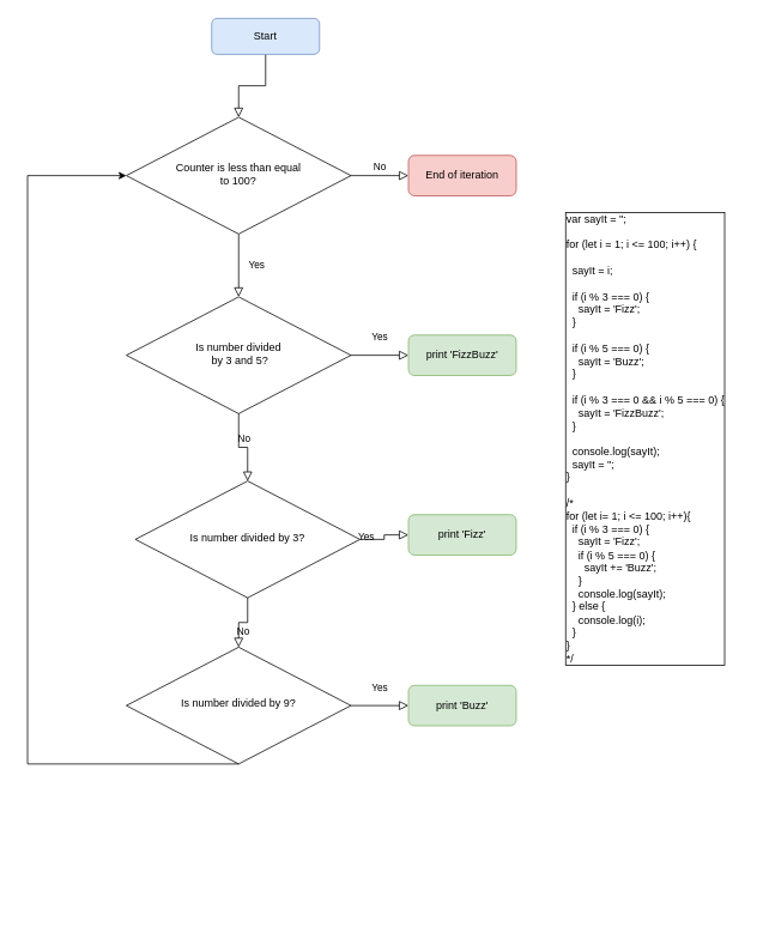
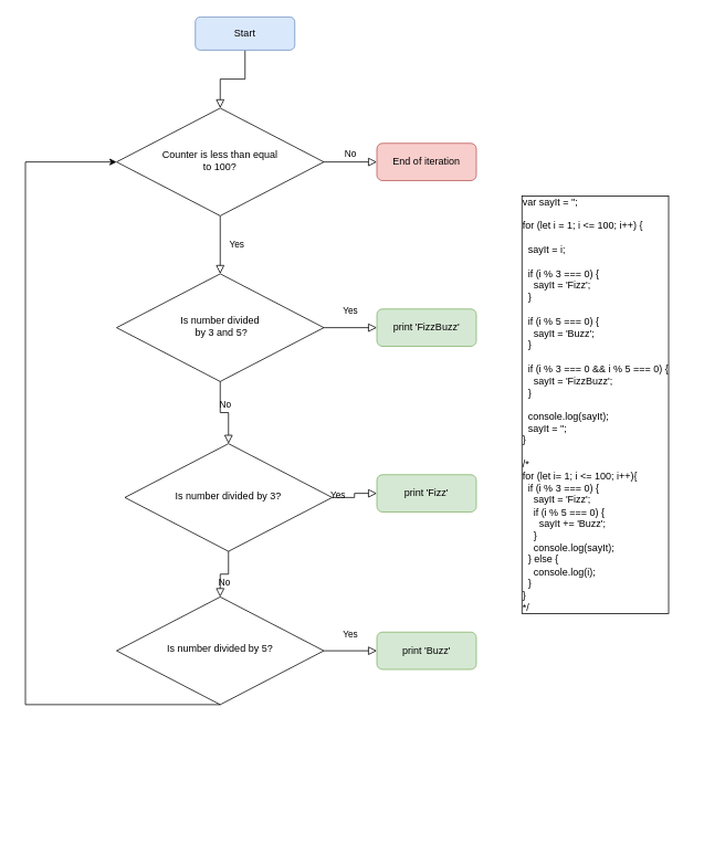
  <mxCell id="0" />
  <mxCell id="1" parent="0" />
  <mxCell id="2" value="" style="rounded=0;html=1;jettySize=auto;orthogonalLoop=1;fontSize=11;endArrow=block;endFill=0;endSize=8;strokeWidth=1;shadow=0;labelBackgroundColor=none;edgeStyle=orthogonalEdgeStyle;" parent="1" source="3" target="6" edge="1"><mxGeometry relative="1" as="geometry" /></mxCell>
  <mxCell id="3" value="Start" style="rounded=1;whiteSpace=wrap;html=1;fontSize=12;glass=0;strokeWidth=1;shadow=0;fillColor=#dae8fc;strokeColor=#6c8ebf;" parent="1" vertex="1"><mxGeometry x="235" y="20" width="120" height="40" as="geometry" /></mxCell>
  <mxCell id="4" value="Yes" style="rounded=0;html=1;jettySize=auto;orthogonalLoop=1;fontSize=11;endArrow=block;endFill=0;endSize=8;strokeWidth=1;shadow=0;labelBackgroundColor=none;edgeStyle=orthogonalEdgeStyle;exitX=0.5;exitY=1;exitDx=0;exitDy=0;" parent="1" source="6" target="8" edge="1"><mxGeometry y="20" relative="1" as="geometry"><mxPoint as="offset" /><mxPoint x="70" y="460" as="sourcePoint" /><mxPoint x="265" y="330" as="targetPoint" /><Array as="points" /></mxGeometry></mxCell>
  <mxCell id="5" value="No" style="edgeStyle=orthogonalEdgeStyle;rounded=0;html=1;jettySize=auto;orthogonalLoop=1;fontSize=11;endArrow=block;endFill=0;endSize=8;strokeWidth=1;shadow=0;labelBackgroundColor=none;" parent="1" source="6" target="7" edge="1"><mxGeometry y="10" relative="1" as="geometry"><mxPoint as="offset" /></mxGeometry></mxCell>
  <mxCell id="6" value="Counter is less than equal&lt;br&gt;to 100?" style="rhombus;whiteSpace=wrap;html=1;shadow=0;fontFamily=Helvetica;fontSize=12;align=center;strokeWidth=1;spacing=6;spacingTop=-4;" parent="1" vertex="1"><mxGeometry x="140" y="130" width="250" height="130" as="geometry" /></mxCell>
  <mxCell id="7" value="End of iteration" style="rounded=1;whiteSpace=wrap;html=1;fontSize=12;glass=0;strokeWidth=1;shadow=0;fillColor=#f8cecc;strokeColor=#b85450;" parent="1" vertex="1"><mxGeometry x="454" y="172.5" width="120" height="45" as="geometry" /></mxCell>
  <mxCell id="8" value="Is number divided&lt;br&gt;&amp;nbsp;by 3 and 5?" style="rhombus;whiteSpace=wrap;html=1;shadow=0;fontFamily=Helvetica;fontSize=12;align=center;strokeWidth=1;spacing=6;spacingTop=-4;" vertex="1" parent="1"><mxGeometry x="140" y="330" width="250" height="130" as="geometry" /></mxCell>
  <mxCell id="9" value="&lt;div style=&quot;font-size: 12px;&quot;&gt;var sayIt = '';&lt;/div&gt;&lt;div style=&quot;font-size: 12px;&quot;&gt;&lt;br style=&quot;font-size: 12px;&quot;&gt;&lt;/div&gt;&lt;div style=&quot;font-size: 12px;&quot;&gt;for (let i = 1; i &amp;lt;= 100; i++) {&lt;/div&gt;&lt;div style=&quot;font-size: 12px;&quot;&gt;&amp;nbsp;&amp;nbsp;&lt;/div&gt;&lt;div style=&quot;font-size: 12px;&quot;&gt;&amp;nbsp; sayIt = i;&lt;/div&gt;&lt;div style=&quot;font-size: 12px;&quot;&gt;&amp;nbsp;&amp;nbsp;&lt;/div&gt;&lt;div style=&quot;font-size: 12px;&quot;&gt;&amp;nbsp; if (i % 3 === 0) {&lt;/div&gt;&lt;div style=&quot;font-size: 12px;&quot;&gt;&amp;nbsp; &amp;nbsp; sayIt = 'Fizz';&lt;/div&gt;&lt;div style=&quot;font-size: 12px;&quot;&gt;&amp;nbsp; }&lt;/div&gt;&lt;div style=&quot;font-size: 12px;&quot;&gt;&lt;br style=&quot;font-size: 12px;&quot;&gt;&lt;/div&gt;&lt;div style=&quot;font-size: 12px;&quot;&gt;&amp;nbsp; if (i % 5 === 0) {&lt;/div&gt;&lt;div style=&quot;font-size: 12px;&quot;&gt;&amp;nbsp; &amp;nbsp; sayIt = 'Buzz';&lt;/div&gt;&lt;div style=&quot;font-size: 12px;&quot;&gt;&amp;nbsp; }&lt;/div&gt;&lt;div style=&quot;font-size: 12px;&quot;&gt;&lt;br style=&quot;font-size: 12px;&quot;&gt;&lt;/div&gt;&lt;div style=&quot;font-size: 12px;&quot;&gt;&amp;nbsp; if (i % 3 === 0 &amp;amp;&amp;amp; i % 5 === 0) {&lt;/div&gt;&lt;div style=&quot;font-size: 12px;&quot;&gt;&amp;nbsp; &amp;nbsp; sayIt = 'FizzBuzz';&lt;/div&gt;&lt;div style=&quot;font-size: 12px;&quot;&gt;&amp;nbsp; }&lt;/div&gt;&lt;div style=&quot;font-size: 12px;&quot;&gt;&amp;nbsp;&amp;nbsp;&lt;/div&gt;&lt;div style=&quot;font-size: 12px;&quot;&gt;&amp;nbsp; console.log(sayIt);&lt;/div&gt;&lt;div style=&quot;font-size: 12px;&quot;&gt;&amp;nbsp; sayIt = '';&lt;/div&gt;&lt;div style=&quot;font-size: 12px;&quot;&gt;}&lt;/div&gt;&lt;div style=&quot;font-size: 12px;&quot;&gt;&lt;br style=&quot;font-size: 12px;&quot;&gt;&lt;/div&gt;&lt;div style=&quot;font-size: 12px;&quot;&gt;/*&lt;/div&gt;&lt;div style=&quot;font-size: 12px;&quot;&gt;for (let i= 1; i &amp;lt;= 100; i++){&lt;/div&gt;&lt;div style=&quot;font-size: 12px;&quot;&gt;&amp;nbsp; if (i % 3 === 0) {&lt;/div&gt;&lt;div style=&quot;font-size: 12px;&quot;&gt;&amp;nbsp; &amp;nbsp; sayIt = 'Fizz';&lt;/div&gt;&lt;div style=&quot;font-size: 12px;&quot;&gt;&amp;nbsp; &amp;nbsp; if (i % 5 === 0) {&lt;/div&gt;&lt;div style=&quot;font-size: 12px;&quot;&gt;&amp;nbsp; &amp;nbsp; &amp;nbsp; sayIt += 'Buzz';&lt;/div&gt;&lt;div style=&quot;font-size: 12px;&quot;&gt;&amp;nbsp; &amp;nbsp; }&lt;/div&gt;&lt;div style=&quot;font-size: 12px;&quot;&gt;&amp;nbsp; &amp;nbsp; console.log(sayIt);&lt;/div&gt;&lt;div style=&quot;font-size: 12px;&quot;&gt;&amp;nbsp; } else {&lt;/div&gt;&lt;div style=&quot;font-size: 12px;&quot;&gt;&amp;nbsp; &amp;nbsp; console.log(i);&lt;/div&gt;&lt;div style=&quot;font-size: 12px;&quot;&gt;&amp;nbsp; }&lt;/div&gt;&lt;div style=&quot;font-size: 12px;&quot;&gt;}&lt;/div&gt;&lt;div style=&quot;font-size: 12px;&quot;&gt;*/&lt;/div&gt;" style="text;html=1;strokeColor=none;fillColor=none;align=left;verticalAlign=middle;whiteSpace=wrap;rounded=0;labelBorderColor=default;spacing=2;spacingLeft=0;labelBackgroundColor=none;fontSize=12;" vertex="1" parent="1"><mxGeometry x="627" y="172.5" width="200" height="630" as="geometry" /></mxCell>
  <mxCell id="10" value="Yes" style="rounded=0;html=1;jettySize=auto;orthogonalLoop=1;fontSize=11;endArrow=block;endFill=0;endSize=8;strokeWidth=1;shadow=0;labelBackgroundColor=none;edgeStyle=orthogonalEdgeStyle;exitX=1;exitY=0.5;exitDx=0;exitDy=0;entryX=0;entryY=0.5;entryDx=0;entryDy=0;" edge="1" parent="1" source="8" target="11"><mxGeometry y="20" relative="1" as="geometry"><mxPoint as="offset" /><mxPoint x="510" y="350" as="sourcePoint" /><mxPoint x="600" y="395" as="targetPoint" /><Array as="points" /></mxGeometry></mxCell>
  <mxCell id="11" value="print 'FizzBuzz'" style="rounded=1;whiteSpace=wrap;html=1;fontSize=12;glass=0;strokeWidth=1;shadow=0;fillColor=#d5e8d4;strokeColor=#82b366;" vertex="1" parent="1"><mxGeometry x="454" y="372.5" width="120" height="45" as="geometry" /></mxCell>
  <mxCell id="12" value="Is number divided by 3?" style="rhombus;whiteSpace=wrap;html=1;shadow=0;fontFamily=Helvetica;fontSize=12;align=center;strokeWidth=1;spacing=6;spacingTop=-4;" vertex="1" parent="1"><mxGeometry x="150" y="535" width="250" height="130" as="geometry" /></mxCell>
  <mxCell id="13" value="Yes" style="rounded=0;html=1;jettySize=auto;orthogonalLoop=1;fontSize=11;endArrow=block;endFill=0;endSize=8;strokeWidth=1;shadow=0;labelBackgroundColor=none;edgeStyle=orthogonalEdgeStyle;exitX=1;exitY=0.5;exitDx=0;exitDy=0;entryX=0;entryY=0.5;entryDx=0;entryDy=0;" edge="1" parent="1" source="12" target="14"><mxGeometry y="20" relative="1" as="geometry"><mxPoint as="offset" /><mxPoint x="510" y="550" as="sourcePoint" /><mxPoint x="600" y="595" as="targetPoint" /><Array as="points" /></mxGeometry></mxCell>
  <mxCell id="14" value="print 'Fizz'" style="rounded=1;whiteSpace=wrap;html=1;fontSize=12;glass=0;strokeWidth=1;shadow=0;fillColor=#d5e8d4;strokeColor=#82b366;" vertex="1" parent="1"><mxGeometry x="454" y="572.5" width="120" height="45" as="geometry" /></mxCell>
  <mxCell id="15" value="No" style="edgeStyle=orthogonalEdgeStyle;rounded=0;html=1;jettySize=auto;orthogonalLoop=1;fontSize=11;endArrow=block;endFill=0;endSize=8;strokeWidth=1;shadow=0;labelBackgroundColor=none;exitX=0.5;exitY=1;exitDx=0;exitDy=0;" edge="1" parent="1" source="8" target="12"><mxGeometry y="10" relative="1" as="geometry"><mxPoint as="offset" /><mxPoint x="233" y="500" as="sourcePoint" /><mxPoint x="297" y="500" as="targetPoint" /></mxGeometry></mxCell>
- <mxCell id="16" value="Is number divided by 9?" style="rhombus;whiteSpace=wrap;html=1;shadow=0;fontFamily=Helvetica;fontSize=12;align=center;strokeWidth=1;spacing=6;spacingTop=-4;" vertex="1" parent="1"><mxGeometry x="140" y="720" width="250" height="130" as="geometry" /></mxCell>
+ <mxCell id="16" value="Is number divided by 5?" style="rhombus;whiteSpace=wrap;html=1;shadow=0;fontFamily=Helvetica;fontSize=12;align=center;strokeWidth=1;spacing=6;spacingTop=-4;" vertex="1" parent="1"><mxGeometry x="140" y="720" width="250" height="130" as="geometry" /></mxCell>
  <mxCell id="17" value="Yes" style="rounded=0;html=1;jettySize=auto;orthogonalLoop=1;fontSize=11;endArrow=block;endFill=0;endSize=8;strokeWidth=1;shadow=0;labelBackgroundColor=none;edgeStyle=orthogonalEdgeStyle;exitX=1;exitY=0.5;exitDx=0;exitDy=0;entryX=0;entryY=0.5;entryDx=0;entryDy=0;" edge="1" parent="1" source="16" target="18"><mxGeometry y="20" relative="1" as="geometry"><mxPoint as="offset" /><mxPoint x="510" y="740" as="sourcePoint" /><mxPoint x="600" y="785" as="targetPoint" /><Array as="points" /></mxGeometry></mxCell>
  <mxCell id="18" value="print 'Buzz'" style="rounded=1;whiteSpace=wrap;html=1;fontSize=12;glass=0;strokeWidth=1;shadow=0;fillColor=#d5e8d4;strokeColor=#82b366;" vertex="1" parent="1"><mxGeometry x="454" y="762.5" width="120" height="45" as="geometry" /></mxCell>
  <mxCell id="19" value="No" style="edgeStyle=orthogonalEdgeStyle;rounded=0;html=1;jettySize=auto;orthogonalLoop=1;fontSize=11;endArrow=block;endFill=0;endSize=8;strokeWidth=1;shadow=0;labelBackgroundColor=none;" edge="1" parent="1" source="12" target="16"><mxGeometry y="10" relative="1" as="geometry"><mxPoint as="offset" /><mxPoint x="264.5" y="660" as="sourcePoint" /><mxPoint x="264.5" y="730" as="targetPoint" /></mxGeometry></mxCell>
  <mxCell id="20" value="" style="edgeStyle=elbowEdgeStyle;elbow=vertical;endArrow=classic;html=1;rounded=0;fontSize=12;exitX=0.5;exitY=1;exitDx=0;exitDy=0;" edge="1" parent="1" source="16" target="6"><mxGeometry width="50" height="50" relative="1" as="geometry"><mxPoint x="360" y="930" as="sourcePoint" /><mxPoint x="10" y="180" as="targetPoint" /><Array as="points"><mxPoint x="30" y="780" /><mxPoint x="160" y="1010" /><mxPoint x="20" y="1010" /><mxPoint x="100" y="930" /><mxPoint x="40" y="840" /><mxPoint x="40" y="610" /></Array></mxGeometry></mxCell>
